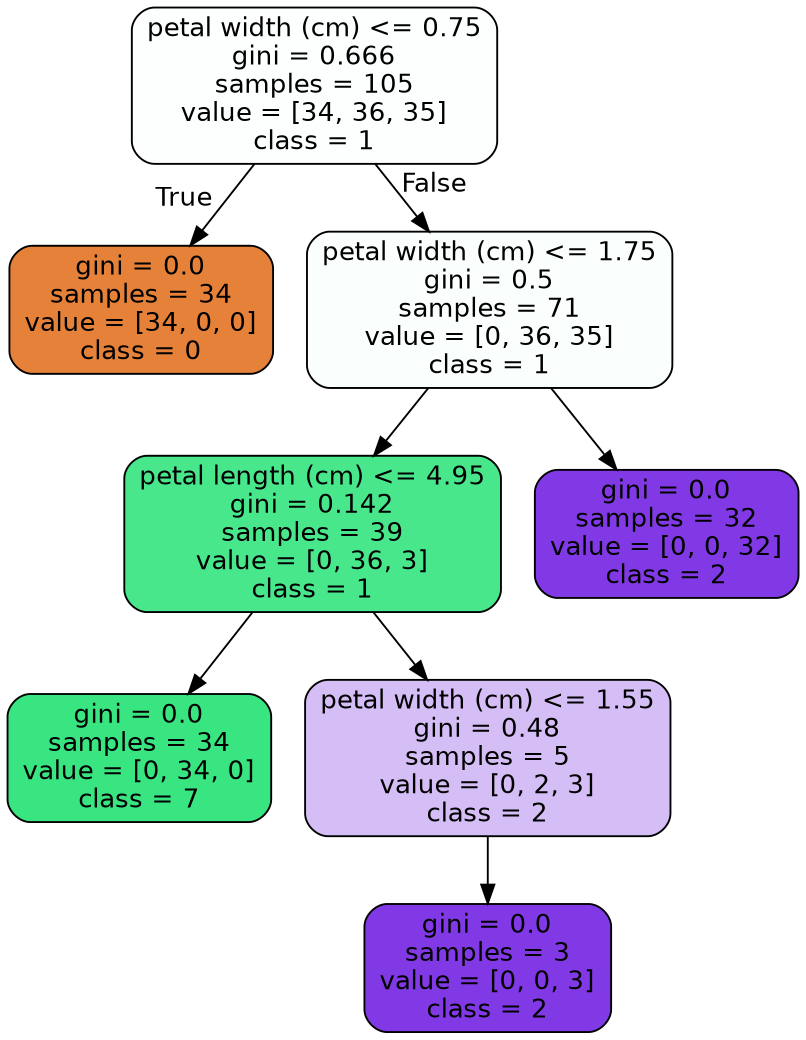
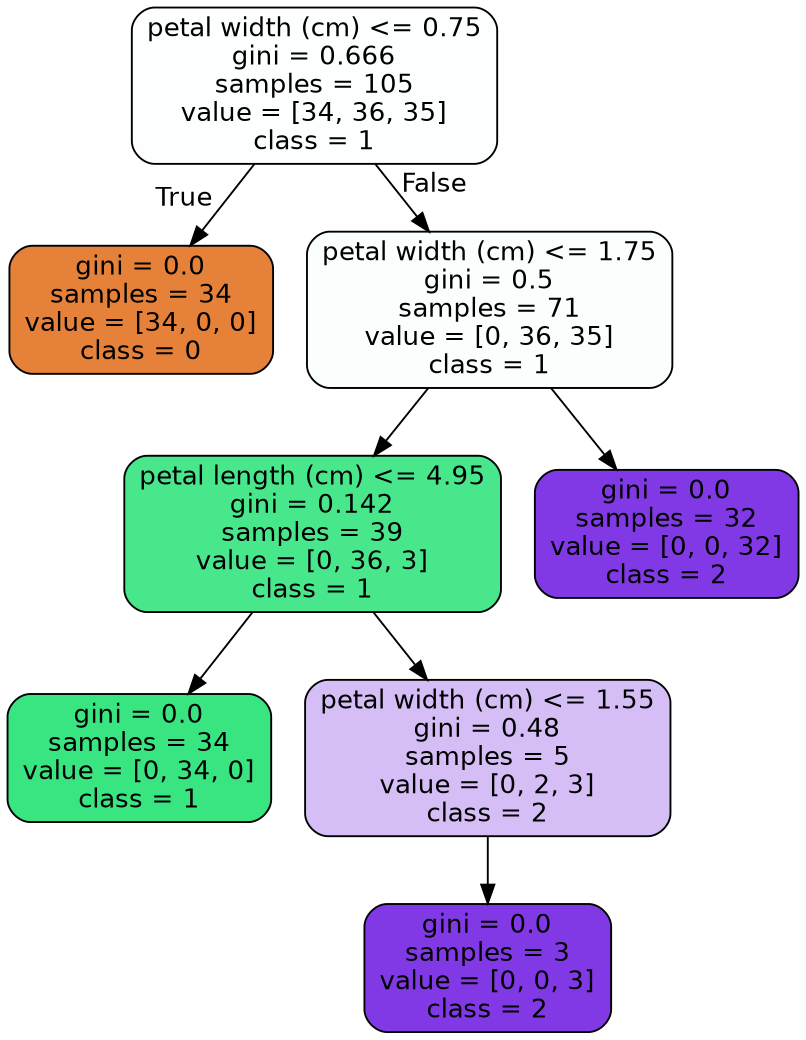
  digraph {
    node [color=black fillcolor="#8139e5" fontname=helvetica shape=box style="filled, rounded"]
    edge [fontname=helvetica]
    n1 [fillcolor="#fcfffd" label="petal width (cm) <= 0.75\ngini = 0.666\nsamples = 105\nvalue = [34, 36, 35]\nclass = 1"]
    n2 [fillcolor="#e58139" label="gini = 0.0\nsamples = 34\nvalue = [34, 0, 0]\nclass = 0"]
    n3 [fillcolor="#fafefc" label="petal width (cm) <= 1.75\ngini = 0.5\nsamples = 71\nvalue = [0, 36, 35]\nclass = 1"]
    n4 [fillcolor="#49e78c" label="petal length (cm) <= 4.95\ngini = 0.142\nsamples = 39\nvalue = [0, 36, 3]\nclass = 1"]
    n5 [label="gini = 0.0\nsamples = 32\nvalue = [0, 0, 32]\nclass = 2"]
-   n6 [fillcolor="#39e581" label="gini = 0.0\nsamples = 34\nvalue = [0, 34, 0]\nclass = 7"]
+   n6 [fillcolor="#39e581" label="gini = 0.0\nsamples = 34\nvalue = [0, 34, 0]\nclass = 1"]
    n7 [fillcolor="#d5bdf6" label="petal width (cm) <= 1.55\ngini = 0.48\nsamples = 5\nvalue = [0, 2, 3]\nclass = 2"]
    n8 [label="gini = 0.0\nsamples = 3\nvalue = [0, 0, 3]\nclass = 2"]
    n1 -> n2 [headlabel=True labelangle=45 labeldistance=2.5]
    n1 -> n3 [headlabel=False labelangle=-45 labeldistance=2.5]
    n3 -> n4
    n3 -> n5
    n4 -> n6
    n4 -> n7
    n7 -> n8
  }
